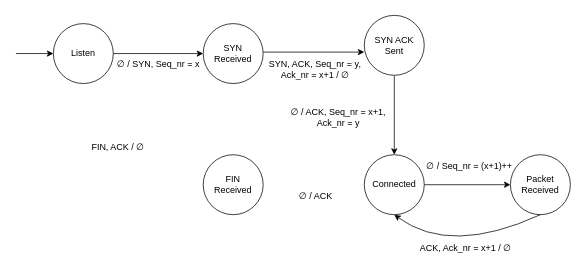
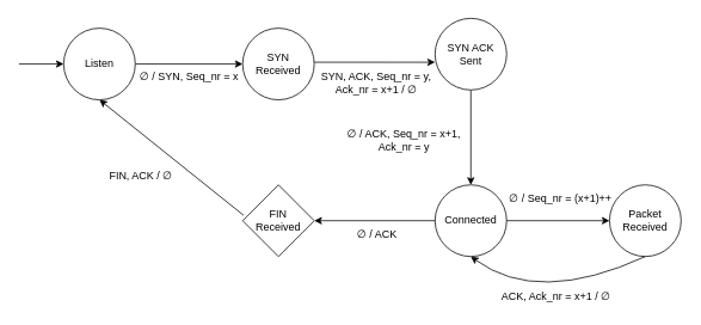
  <mxCell id="0" />
  <mxCell id="1" parent="0" />
  <mxCell id="2" value="Listen" style="ellipse;whiteSpace=wrap;html=1;aspect=fixed;" parent="1" vertex="1"><mxGeometry x="70" y="31" width="80" height="80" as="geometry" /></mxCell>
  <mxCell id="3" value="&lt;div&gt;SYN&lt;/div&gt;&lt;div&gt;Received&lt;br&gt;&lt;/div&gt;" style="ellipse;whiteSpace=wrap;html=1;aspect=fixed;" parent="1" vertex="1"><mxGeometry x="270" y="31" width="80" height="80" as="geometry" /></mxCell>
- <mxCell id="4" value="&lt;div&gt;FIN&lt;/div&gt;&lt;div&gt;Received&lt;br&gt;&lt;/div&gt;" style="ellipse;whiteSpace=wrap;html=1;aspect=fixed;" parent="1" vertex="1"><mxGeometry x="270" y="206" width="80" height="80" as="geometry" /></mxCell>
+ <mxCell id="4" value="&lt;div&gt;FIN&lt;/div&gt;&lt;div&gt;Received&lt;br&gt;&lt;/div&gt;" style="rhombus;whiteSpace=wrap;html=1;aspect=fixed;" parent="1" vertex="1"><mxGeometry x="270" y="206" width="80" height="80" as="geometry" /></mxCell>
  <mxCell id="5" value="" style="endArrow=classic;html=1;entryX=0;entryY=0.5;entryDx=0;entryDy=0;" parent="1" target="2" edge="1"><mxGeometry width="50" height="50" relative="1" as="geometry"><mxPoint x="20" y="71" as="sourcePoint" /><mxPoint x="30" y="81" as="targetPoint" /></mxGeometry></mxCell>
  <mxCell id="6" value="" style="endArrow=classic;html=1;exitX=1;exitY=0.5;exitDx=0;exitDy=0;entryX=0;entryY=0.5;entryDx=0;entryDy=0;" parent="1" source="2" target="3" edge="1"><mxGeometry width="50" height="50" relative="1" as="geometry"><mxPoint x="180" y="101" as="sourcePoint" /><mxPoint x="230" y="51" as="targetPoint" /></mxGeometry></mxCell>
  <mxCell id="7" value="&lt;div&gt;∅ / SYN, Seq_nr = x &lt;br&gt;&lt;/div&gt;" style="text;html=1;align=center;verticalAlign=middle;resizable=0;points=[];autosize=1;" parent="1" vertex="1"><mxGeometry x="145" y="76" width="130" height="20" as="geometry" /></mxCell>
  <mxCell id="8" value="" style="endArrow=classic;html=1;entryX=0;entryY=0.613;entryDx=0;entryDy=0;entryPerimeter=0;" parent="1" target="13" edge="1"><mxGeometry width="50" height="50" relative="1" as="geometry"><mxPoint x="350" y="69" as="sourcePoint" /><mxPoint x="470" y="71" as="targetPoint" /></mxGeometry></mxCell>
  <mxCell id="9" value="&lt;div&gt;SYN, ACK, Seq_nr = y,&lt;/div&gt;&lt;div&gt;Ack_nr = x+1 / ∅&lt;/div&gt;" style="text;html=1;align=center;verticalAlign=middle;resizable=0;points=[];autosize=1;" parent="1" vertex="1"><mxGeometry x="349" y="77" width="140" height="30" as="geometry" /></mxCell>
  <mxCell id="10" value="" style="endArrow=classic;html=1;exitX=0.5;exitY=1;exitDx=0;exitDy=0;entryX=0.5;entryY=0;entryDx=0;entryDy=0;" parent="1" source="13" target="12" edge="1"><mxGeometry width="50" height="50" relative="1" as="geometry"><mxPoint x="510" y="111" as="sourcePoint" /><mxPoint x="540" y="161" as="targetPoint" /></mxGeometry></mxCell>
  <mxCell id="11" value="&lt;div&gt;∅ / ACK&lt;br&gt;&lt;/div&gt;" style="text;html=1;align=center;verticalAlign=middle;resizable=0;points=[];autosize=1;" parent="1" vertex="1"><mxGeometry x="390" y="251" width="60" height="20" as="geometry" /></mxCell>
  <mxCell id="12" value="&lt;div&gt;Connected&lt;/div&gt;" style="ellipse;whiteSpace=wrap;html=1;aspect=fixed;" parent="1" vertex="1"><mxGeometry x="485" y="206" width="80" height="80" as="geometry" /></mxCell>
  <mxCell id="13" value="&lt;div&gt;SYN ACK &lt;br&gt;&lt;/div&gt;&lt;div&gt;Sent&lt;br&gt;&lt;/div&gt;" style="ellipse;whiteSpace=wrap;html=1;aspect=fixed;" parent="1" vertex="1"><mxGeometry x="485" y="20" width="80" height="80" as="geometry" /></mxCell>
  <mxCell id="14" value="&lt;div&gt;∅ / ACK, Seq_nr = x+1,&lt;/div&gt;&lt;div&gt; Ack_nr = y &lt;/div&gt;" style="text;html=1;align=center;verticalAlign=middle;resizable=0;points=[];autosize=1;" parent="1" vertex="1"><mxGeometry x="380" y="141" width="140" height="30" as="geometry" /></mxCell>
+ <mxCell id="15" value="" style="endArrow=classic;html=1;entryX=1;entryY=0.5;entryDx=0;entryDy=0;exitX=0;exitY=0.5;exitDx=0;exitDy=0;" parent="1" source="12" target="4" edge="1"><mxGeometry width="50" height="50" relative="1" as="geometry"><mxPoint x="360" y="321" as="sourcePoint" /><mxPoint x="410" y="271" as="targetPoint" /></mxGeometry></mxCell>
+ <mxCell id="16" value="" style="endArrow=classic;html=1;entryX=0.5;entryY=1;entryDx=0;entryDy=0;exitX=0.013;exitY=0.425;exitDx=0;exitDy=0;exitPerimeter=0;" parent="1" source="4" target="2" edge="1"><mxGeometry width="50" height="50" relative="1" as="geometry"><mxPoint x="140" y="361" as="sourcePoint" /><mxPoint x="147" y="241" as="targetPoint" /></mxGeometry></mxCell>
  <mxCell id="17" value="" style="group" parent="1" vertex="1" connectable="0"><mxGeometry x="100" y="185.5" width="120" height="71" as="geometry" /></mxCell>
  <mxCell id="18" value="&lt;div&gt;FIN, ACK / ∅&lt;/div&gt;" style="text;html=1;align=center;verticalAlign=middle;resizable=0;points=[];autosize=1;rotation=0;" parent="17" vertex="1"><mxGeometry x="11" width="90" height="20" as="geometry" /></mxCell>
  <mxCell id="19" value="∅ / Seq_nr = (x+1)++" style="text;html=1;align=center;verticalAlign=middle;resizable=0;points=[];autosize=1;" parent="1" vertex="1"><mxGeometry x="560" y="211" width="130" height="20" as="geometry" /></mxCell>
  <mxCell id="20" value="ACK, Ack_nr = x+1 / ∅" style="text;html=1;align=center;verticalAlign=middle;resizable=0;points=[];autosize=1;" parent="1" vertex="1"><mxGeometry x="550" y="321" width="140" height="20" as="geometry" /></mxCell>
  <mxCell id="21" value="Packet Received" style="ellipse;whiteSpace=wrap;html=1;aspect=fixed;" parent="1" vertex="1"><mxGeometry x="680" y="206" width="80" height="80" as="geometry" /></mxCell>
  <mxCell id="22" value="" style="endArrow=classic;html=1;exitX=1;exitY=0.5;exitDx=0;exitDy=0;entryX=0;entryY=0.5;entryDx=0;entryDy=0;" parent="1" source="12" target="21" edge="1"><mxGeometry width="50" height="50" relative="1" as="geometry"><mxPoint x="630" y="271" as="sourcePoint" /><mxPoint x="680" y="221" as="targetPoint" /></mxGeometry></mxCell>
  <mxCell id="23" value="" style="endArrow=classic;html=1;exitX=0.5;exitY=1;exitDx=0;exitDy=0;entryX=0.5;entryY=1;entryDx=0;entryDy=0;curved=1;" parent="1" source="21" target="12" edge="1"><mxGeometry width="50" height="50" relative="1" as="geometry"><mxPoint x="500" y="421" as="sourcePoint" /><mxPoint x="640" y="311" as="targetPoint" /><Array as="points"><mxPoint x="600" y="341" /></Array></mxGeometry></mxCell>
